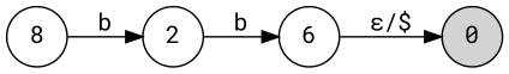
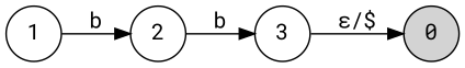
  digraph {
    fontname="Roboto Mono"
    rankdir=LR
    node [fontname="Roboto Mono" shape=circle]
    edge [fontname="Roboto Mono"]
    n1 [label=0 style=filled]
-   1 [label=8]
+   1
    2
-   3 [label=6]
+   3
    1 -> 2 [label=b]
    2 -> 3 [label=b]
    3 -> n1 [label="&epsilon;/$"]
  }
